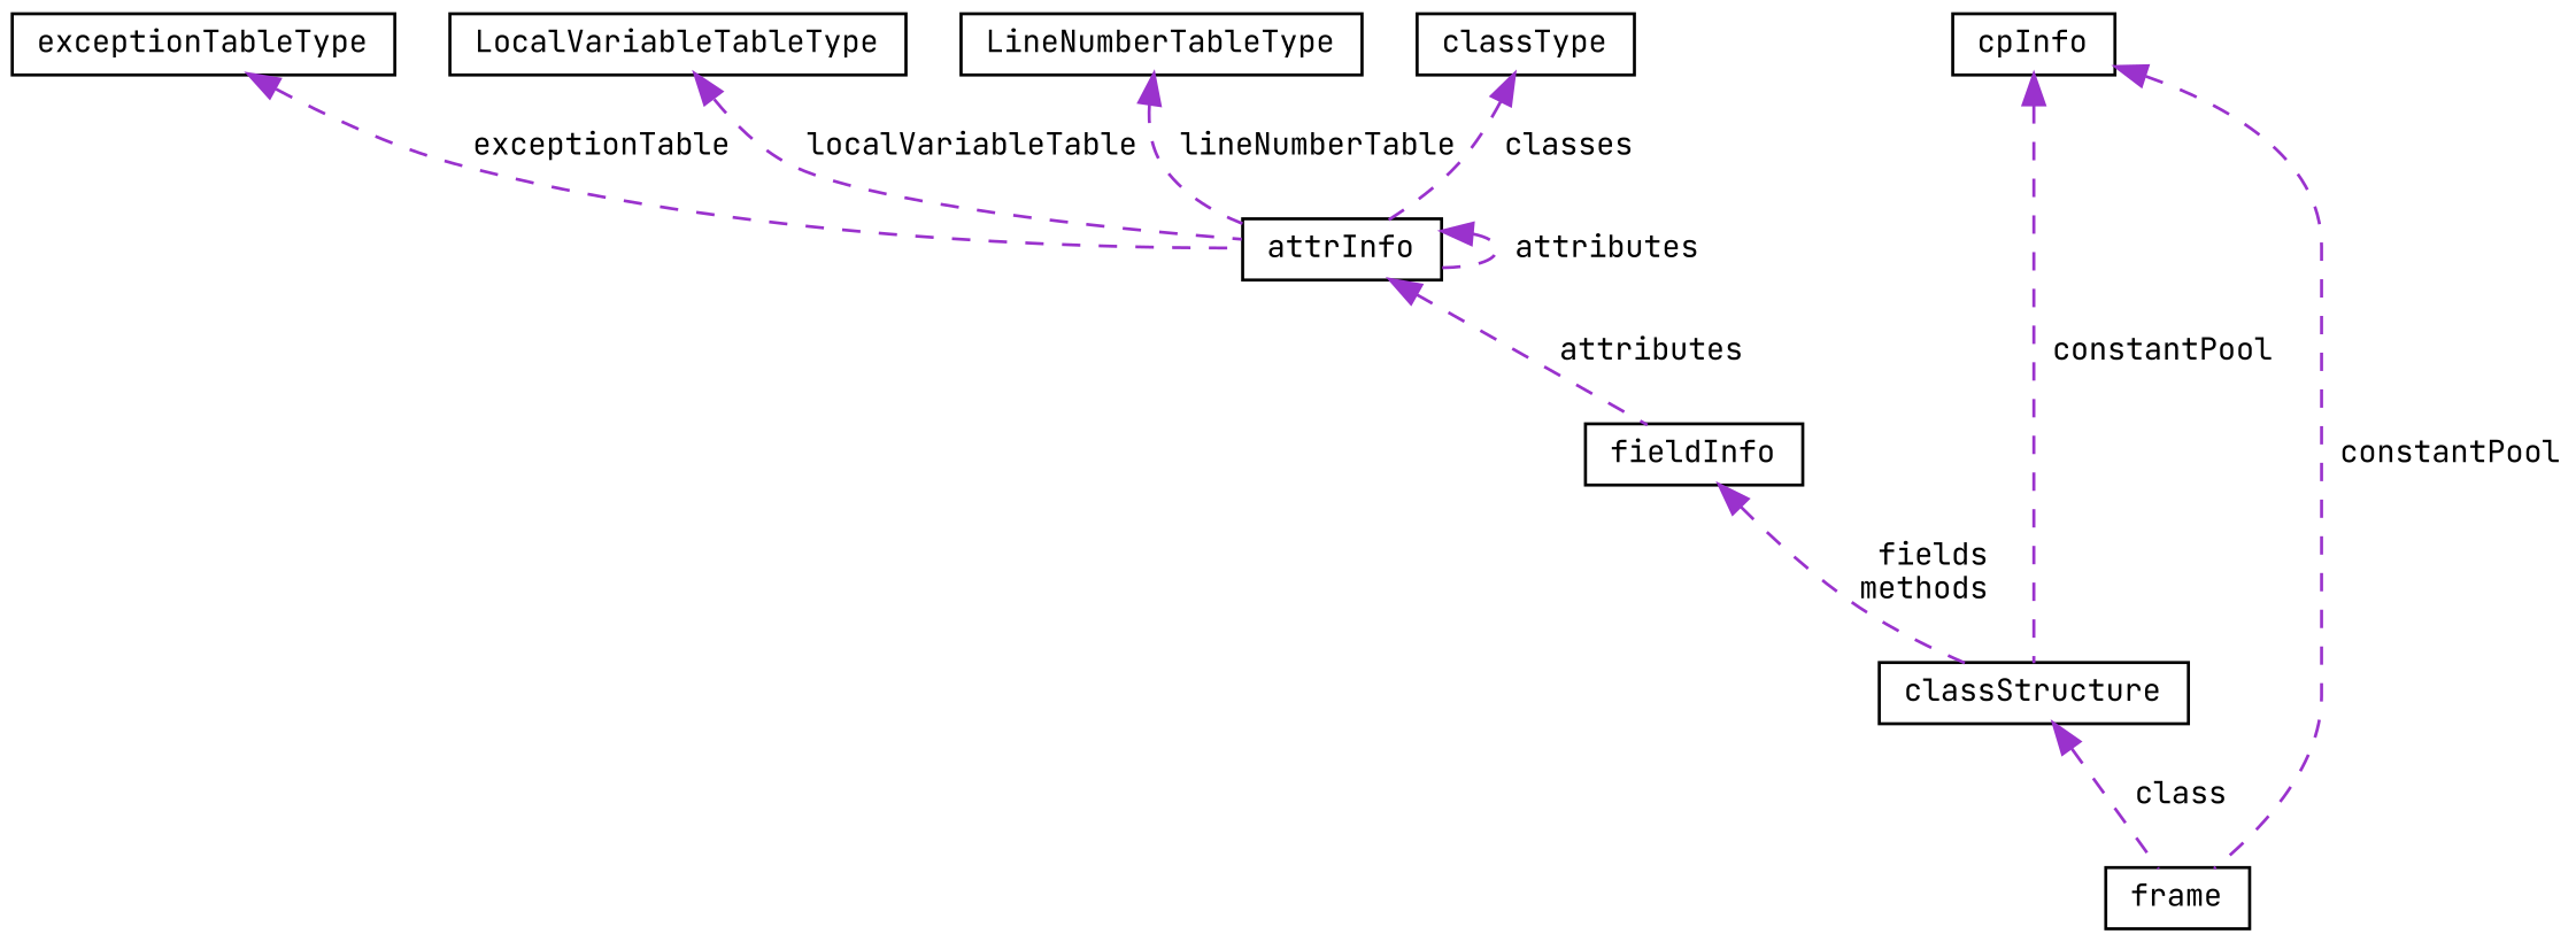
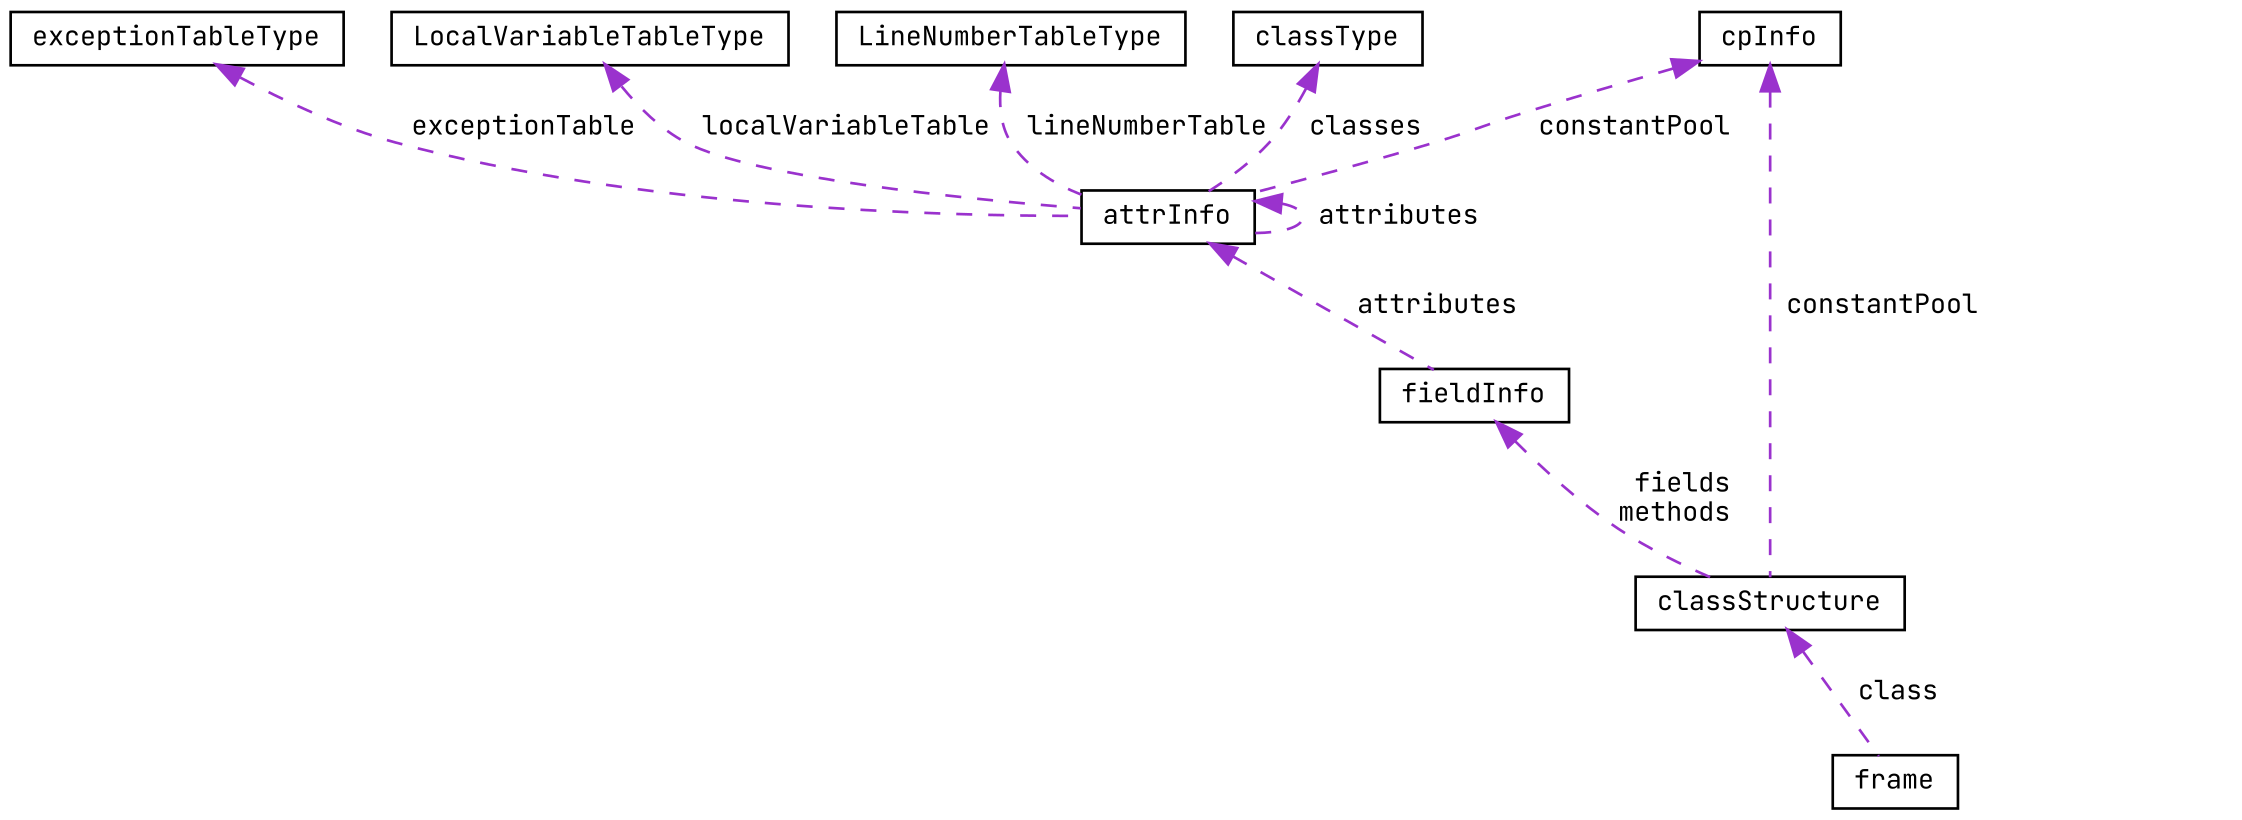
  digraph {
    fontname="JetBrains Mono"
    node [color=black fillcolor=white fontname="JetBrains Mono" fontsize=10 shape=record style=filled]
    edge [color=darkorchid3 dir=back fontname="JetBrains Mono" fontsize=10 labelfontname=Helvetica labelfontsize=10 style=dashed]
    n1 [height=0.2 label=frame width=0.4]
    n2 [height=0.2 label=classStructure width=0.4]
    n3 [height=0.2 label=attrInfo width=0.4]
    n4 [height=0.2 label=fieldInfo width=0.4]
    n5 [height=0.2 label=LineNumberTableType width=0.4]
    n6 [height=0.2 label=classType width=0.4]
    n7 [height=0.2 label=exceptionTableType width=0.4]
    n8 [height=0.2 label=LocalVariableTableType width=0.4]
    n9 [height=0.2 label=cpInfo width=0.4]
    n2 -> n1 [label=" class"]
    n3 -> n3 [label=" attributes"]
    n3 -> n4 [label=" attributes"]
    n4 -> n2 [label=" fields\nmethods"]
    n5 -> n3 [label=" lineNumberTable"]
    n6 -> n3 [label=" classes"]
    n7 -> n3 [label=" exceptionTable"]
    n8 -> n3 [label=" localVariableTable"]
-   n9 -> n1 [label=" constantPool"]
+   n9 -> n3 [label=" constantPool"]
    n9 -> n2 [label=" constantPool"]
  }
